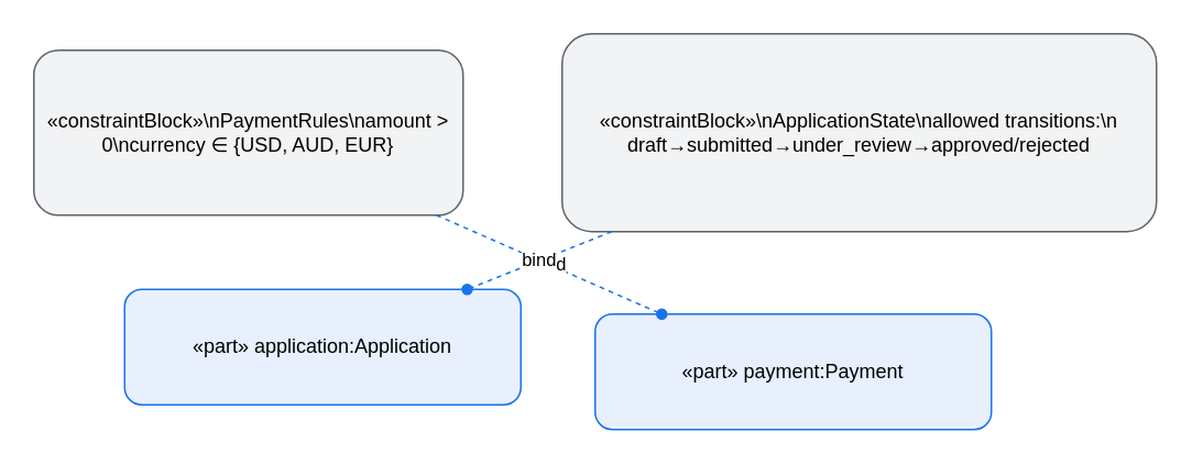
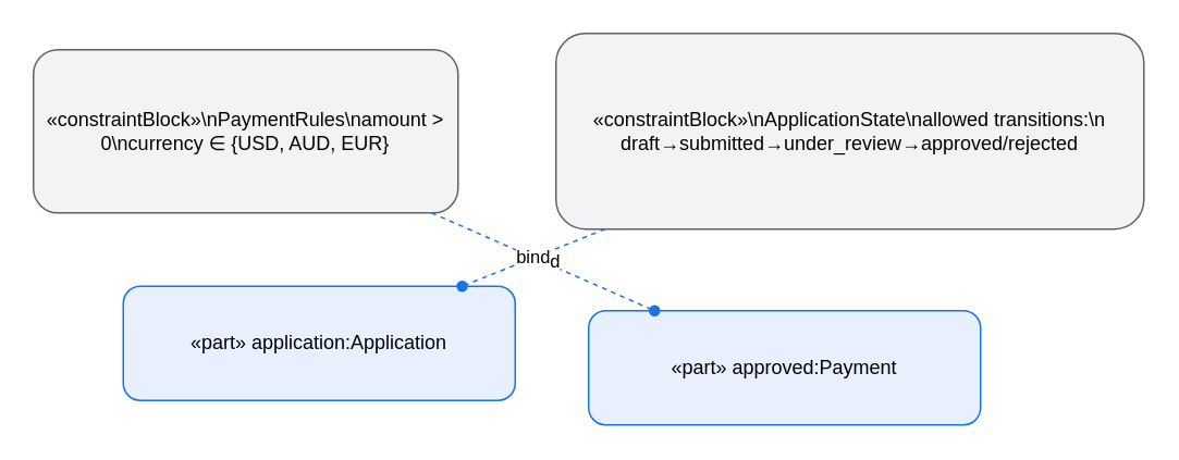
  <mxCell id="0" />
  <mxCell id="1" parent="0" />
  <mxCell id="2" value="«constraintBlock»\nPaymentRules\namount &gt; 0\ncurrency ∈ {USD, AUD, EUR}" style="rounded=1;whiteSpace=wrap;html=1;strokeColor=#5f6368;fillColor=#f1f3f4" vertex="1" parent="1"><mxGeometry x="20" y="30" width="260" height="100" as="geometry" /></mxCell>
  <mxCell id="3" value="«constraintBlock»\nApplicationState\nallowed transitions:\n draft→submitted→under_review→approved/rejected" style="rounded=1;whiteSpace=wrap;html=1;strokeColor=#5f6368;fillColor=#f1f3f4" vertex="1" parent="1"><mxGeometry x="340" y="20" width="360" height="120" as="geometry" /></mxCell>
  <mxCell id="4" value="«part» application:Application" style="rounded=1;whiteSpace=wrap;html=1;strokeColor=#1a73e8;fillColor=#e8f0fe" vertex="1" parent="1"><mxGeometry x="75" y="175" width="240" height="70" as="geometry" /></mxCell>
- <mxCell id="5" value="«part» payment:Payment" style="rounded=1;whiteSpace=wrap;html=1;strokeColor=#1a73e8;fillColor=#e8f0fe" vertex="1" parent="1"><mxGeometry x="360" y="190" width="240" height="70" as="geometry" /></mxCell>
+ <mxCell id="5" value="«part» approved:Payment" style="rounded=1;whiteSpace=wrap;html=1;strokeColor=#1a73e8;fillColor=#e8f0fe" vertex="1" parent="1"><mxGeometry x="360" y="190" width="240" height="70" as="geometry" /></mxCell>
  <mxCell id="6" value="bind" style="endArrow=oval;dashed=1;strokeColor=#1a73e8;html=1" edge="1" parent="1" source="2" target="5"><mxGeometry relative="1" as="geometry" /></mxCell>
  <mxCell id="7" value="bind" style="endArrow=oval;dashed=1;strokeColor=#1a73e8;html=1" edge="1" parent="1" source="3" target="4"><mxGeometry relative="1" as="geometry" /></mxCell>
